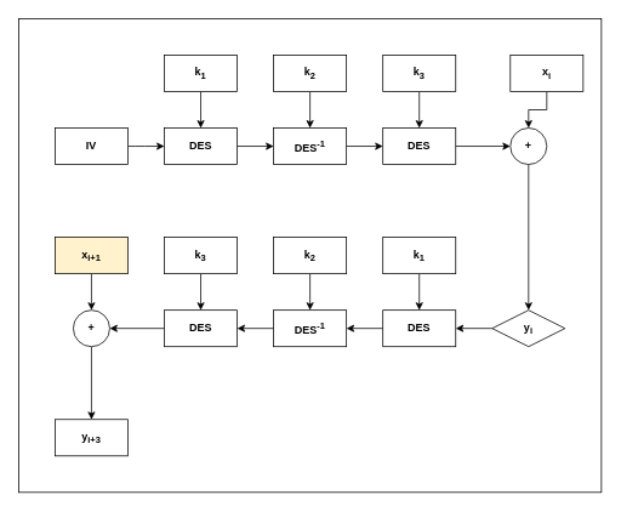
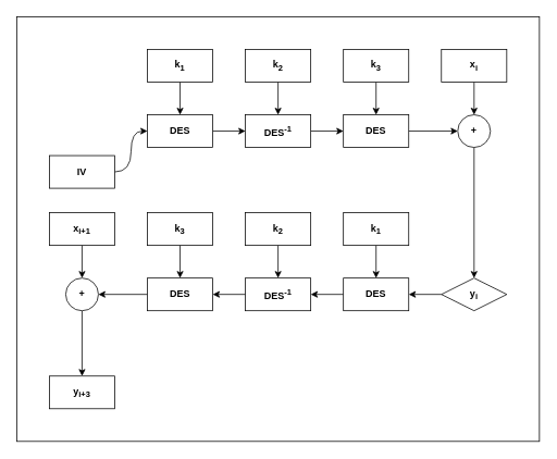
  <mxCell id="0" />
  <mxCell id="1" parent="0" />
  <mxCell id="2" value="" style="rounded=0;whiteSpace=wrap;html=1;" vertex="1" parent="1"><mxGeometry width="640" height="520" as="geometry" x="20" y="20" /></mxCell>
  <mxCell id="3" style="edgeStyle=orthogonalEdgeStyle;curved=1;orthogonalLoop=1;jettySize=auto;html=1;entryX=0;entryY=0.5;entryDx=0;entryDy=0;fontStyle=1" edge="1" parent="1" source="4" target="6"><mxGeometry relative="1" as="geometry" /></mxCell>
- <mxCell id="4" value="IV" style="rounded=0;whiteSpace=wrap;html=1;fontStyle=1" vertex="1" parent="1"><mxGeometry x="60" y="140" width="80" height="40" as="geometry" /></mxCell>
+ <mxCell id="4" value="IV" style="rounded=0;whiteSpace=wrap;html=1;fontStyle=1" vertex="1" parent="1"><mxGeometry x="60" y="190" width="80" height="40" as="geometry" /></mxCell>
  <mxCell id="5" style="edgeStyle=orthogonalEdgeStyle;rounded=0;orthogonalLoop=1;jettySize=auto;html=1;entryX=0;entryY=0.5;entryDx=0;entryDy=0;fontStyle=1" edge="1" parent="1" source="6" target="10"><mxGeometry relative="1" as="geometry" /></mxCell>
  <mxCell id="6" value="DES" style="rounded=0;whiteSpace=wrap;html=1;fontStyle=1" vertex="1" parent="1"><mxGeometry x="180" y="140" width="80" height="40" as="geometry" /></mxCell>
  <mxCell id="7" style="edgeStyle=orthogonalEdgeStyle;orthogonalLoop=1;jettySize=auto;html=1;entryX=0.5;entryY=0;entryDx=0;entryDy=0;rounded=0;fontStyle=1" edge="1" parent="1" source="8" target="6"><mxGeometry relative="1" as="geometry" /></mxCell>
  <mxCell id="8" value="k&lt;sub&gt;1&lt;/sub&gt;" style="rounded=0;whiteSpace=wrap;html=1;fontStyle=1" vertex="1" parent="1"><mxGeometry x="180" y="60" width="80" height="40" as="geometry" /></mxCell>
  <mxCell id="9" style="edgeStyle=orthogonalEdgeStyle;rounded=0;orthogonalLoop=1;jettySize=auto;html=1;entryX=0;entryY=0.5;entryDx=0;entryDy=0;fontStyle=1" edge="1" parent="1" source="10" target="14"><mxGeometry relative="1" as="geometry" /></mxCell>
  <mxCell id="10" value="DES&lt;sup&gt;-1&lt;/sup&gt;" style="rounded=0;whiteSpace=wrap;html=1;fontStyle=1" vertex="1" parent="1"><mxGeometry x="300" y="140" width="80" height="40" as="geometry" /></mxCell>
  <mxCell id="11" style="edgeStyle=orthogonalEdgeStyle;rounded=0;orthogonalLoop=1;jettySize=auto;html=1;entryX=0.5;entryY=0;entryDx=0;entryDy=0;fontStyle=1" edge="1" parent="1" source="12" target="10"><mxGeometry relative="1" as="geometry" /></mxCell>
  <mxCell id="12" value="k&lt;sub&gt;2&lt;/sub&gt;" style="rounded=0;whiteSpace=wrap;html=1;fontStyle=1" vertex="1" parent="1"><mxGeometry x="300" y="60" width="80" height="40" as="geometry" /></mxCell>
  <mxCell id="13" style="edgeStyle=orthogonalEdgeStyle;rounded=0;orthogonalLoop=1;jettySize=auto;html=1;entryX=0;entryY=0.5;entryDx=0;entryDy=0;fontStyle=1" edge="1" parent="1" source="14" target="20"><mxGeometry relative="1" as="geometry" /></mxCell>
  <mxCell id="14" value="DES" style="rounded=0;whiteSpace=wrap;html=1;fontStyle=1" vertex="1" parent="1"><mxGeometry x="420" y="140" width="80" height="40" as="geometry" /></mxCell>
  <mxCell id="15" style="edgeStyle=orthogonalEdgeStyle;rounded=0;orthogonalLoop=1;jettySize=auto;html=1;entryX=0.5;entryY=0;entryDx=0;entryDy=0;fontStyle=1" edge="1" parent="1" source="16" target="14"><mxGeometry relative="1" as="geometry" /></mxCell>
  <mxCell id="16" value="k&lt;sub&gt;3&lt;/sub&gt;" style="rounded=0;whiteSpace=wrap;html=1;fontStyle=1" vertex="1" parent="1"><mxGeometry x="420" y="60" width="80" height="40" as="geometry" /></mxCell>
  <mxCell id="17" style="edgeStyle=orthogonalEdgeStyle;rounded=0;orthogonalLoop=1;jettySize=auto;html=1;entryX=0.5;entryY=0;entryDx=0;entryDy=0;fontStyle=1" edge="1" parent="1" source="18" target="20"><mxGeometry relative="1" as="geometry" /></mxCell>
- <mxCell id="18" value="x&lt;sub&gt;i&lt;/sub&gt;" style="rounded=0;whiteSpace=wrap;html=1;fontStyle=1" vertex="1" parent="1"><mxGeometry x="560" y="60" width="80" height="40" as="geometry" /></mxCell>
+ <mxCell id="18" value="x&lt;sub&gt;i&lt;/sub&gt;" style="rounded=0;whiteSpace=wrap;html=1;fontStyle=1" vertex="1" parent="1"><mxGeometry x="540" y="60" width="80" height="40" as="geometry" /></mxCell>
  <mxCell id="19" style="edgeStyle=orthogonalEdgeStyle;rounded=0;orthogonalLoop=1;jettySize=auto;html=1;fontStyle=1" edge="1" parent="1" source="20" target="36"><mxGeometry relative="1" as="geometry" /></mxCell>
  <mxCell id="20" value="+" style="ellipse;whiteSpace=wrap;html=1;aspect=fixed;fontStyle=1" vertex="1" parent="1"><mxGeometry x="560" y="140" width="40" height="40" as="geometry" /></mxCell>
  <mxCell id="21" style="edgeStyle=orthogonalEdgeStyle;rounded=0;orthogonalLoop=1;jettySize=auto;html=1;entryX=0.5;entryY=0;entryDx=0;entryDy=0;fontStyle=1" edge="1" parent="1" source="22" target="38"><mxGeometry relative="1" as="geometry" /></mxCell>
- <mxCell id="22" value="x&lt;sub&gt;i+1&lt;/sub&gt;" style="rounded=0;whiteSpace=wrap;html=1;fontStyle=1;fillColor=#fff2cc;" vertex="1" parent="1"><mxGeometry x="60" y="260" width="80" height="40" as="geometry" /></mxCell>
+ <mxCell id="22" value="x&lt;sub&gt;i+1&lt;/sub&gt;" style="rounded=0;whiteSpace=wrap;html=1;fontStyle=1" vertex="1" parent="1"><mxGeometry x="60" y="260" width="80" height="40" as="geometry" /></mxCell>
  <mxCell id="23" style="edgeStyle=orthogonalEdgeStyle;rounded=0;orthogonalLoop=1;jettySize=auto;html=1;entryX=1;entryY=0.5;entryDx=0;entryDy=0;fontStyle=1" edge="1" parent="1" source="24" target="38"><mxGeometry relative="1" as="geometry" /></mxCell>
  <mxCell id="24" value="DES" style="rounded=0;whiteSpace=wrap;html=1;fontStyle=1" vertex="1" parent="1"><mxGeometry x="180" y="340" width="80" height="40" as="geometry" /></mxCell>
  <mxCell id="25" style="edgeStyle=orthogonalEdgeStyle;rounded=0;orthogonalLoop=1;jettySize=auto;html=1;entryX=0.5;entryY=0;entryDx=0;entryDy=0;fontStyle=1" edge="1" parent="1" source="26" target="24"><mxGeometry relative="1" as="geometry" /></mxCell>
  <mxCell id="26" value="k&lt;sub&gt;3&lt;/sub&gt;" style="rounded=0;whiteSpace=wrap;html=1;fontStyle=1" vertex="1" parent="1"><mxGeometry x="180" y="260" width="80" height="40" as="geometry" /></mxCell>
  <mxCell id="27" style="edgeStyle=orthogonalEdgeStyle;rounded=0;orthogonalLoop=1;jettySize=auto;html=1;entryX=1;entryY=0.5;entryDx=0;entryDy=0;fontStyle=1" edge="1" parent="1" source="28" target="24"><mxGeometry relative="1" as="geometry" /></mxCell>
  <mxCell id="28" value="DES&lt;sup&gt;-1&lt;/sup&gt;" style="rounded=0;whiteSpace=wrap;html=1;fontStyle=1" vertex="1" parent="1"><mxGeometry x="300" y="340" width="80" height="40" as="geometry" /></mxCell>
  <mxCell id="29" style="edgeStyle=orthogonalEdgeStyle;rounded=0;orthogonalLoop=1;jettySize=auto;html=1;entryX=0.5;entryY=0;entryDx=0;entryDy=0;fontStyle=1" edge="1" parent="1" source="30" target="28"><mxGeometry relative="1" as="geometry" /></mxCell>
  <mxCell id="30" value="k&lt;sub&gt;2&lt;/sub&gt;" style="rounded=0;whiteSpace=wrap;html=1;fontStyle=1" vertex="1" parent="1"><mxGeometry x="300" y="260" width="80" height="40" as="geometry" /></mxCell>
  <mxCell id="31" style="edgeStyle=orthogonalEdgeStyle;rounded=0;orthogonalLoop=1;jettySize=auto;html=1;entryX=1;entryY=0.5;entryDx=0;entryDy=0;fontStyle=1" edge="1" parent="1" source="32" target="28"><mxGeometry relative="1" as="geometry" /></mxCell>
  <mxCell id="32" value="DES" style="rounded=0;whiteSpace=wrap;html=1;fontStyle=1" vertex="1" parent="1"><mxGeometry x="420" y="340" width="80" height="40" as="geometry" /></mxCell>
  <mxCell id="33" style="edgeStyle=orthogonalEdgeStyle;rounded=0;orthogonalLoop=1;jettySize=auto;html=1;entryX=0.5;entryY=0;entryDx=0;entryDy=0;fontStyle=1" edge="1" parent="1" source="34" target="32"><mxGeometry relative="1" as="geometry" /></mxCell>
  <mxCell id="34" value="k&lt;sub&gt;1&lt;/sub&gt;" style="rounded=0;whiteSpace=wrap;html=1;fontStyle=1" vertex="1" parent="1"><mxGeometry x="420" y="260" width="80" height="40" as="geometry" /></mxCell>
  <mxCell id="35" style="edgeStyle=orthogonalEdgeStyle;rounded=0;orthogonalLoop=1;jettySize=auto;html=1;entryX=1;entryY=0.5;entryDx=0;entryDy=0;fontStyle=1" edge="1" parent="1" source="36" target="32"><mxGeometry relative="1" as="geometry" /></mxCell>
  <mxCell id="36" value="y&lt;sub&gt;i&lt;/sub&gt;" style="rhombus;whiteSpace=wrap;html=1;fontStyle=1;" vertex="1" parent="1"><mxGeometry x="540" y="340" width="80" height="40" as="geometry" /></mxCell>
  <mxCell id="37" style="edgeStyle=orthogonalEdgeStyle;rounded=0;orthogonalLoop=1;jettySize=auto;html=1;entryX=0.5;entryY=0;entryDx=0;entryDy=0;fontStyle=1" edge="1" parent="1" source="38" target="39"><mxGeometry relative="1" as="geometry" /></mxCell>
  <mxCell id="38" value="+" style="ellipse;whiteSpace=wrap;html=1;aspect=fixed;fontStyle=1" vertex="1" parent="1"><mxGeometry x="80" y="340" width="40" height="40" as="geometry" /></mxCell>
  <mxCell id="39" value="y&lt;sub&gt;i+3&lt;/sub&gt;" style="rounded=0;whiteSpace=wrap;html=1;fontStyle=1" vertex="1" parent="1"><mxGeometry x="60" y="460" width="80" height="40" as="geometry" /></mxCell>
